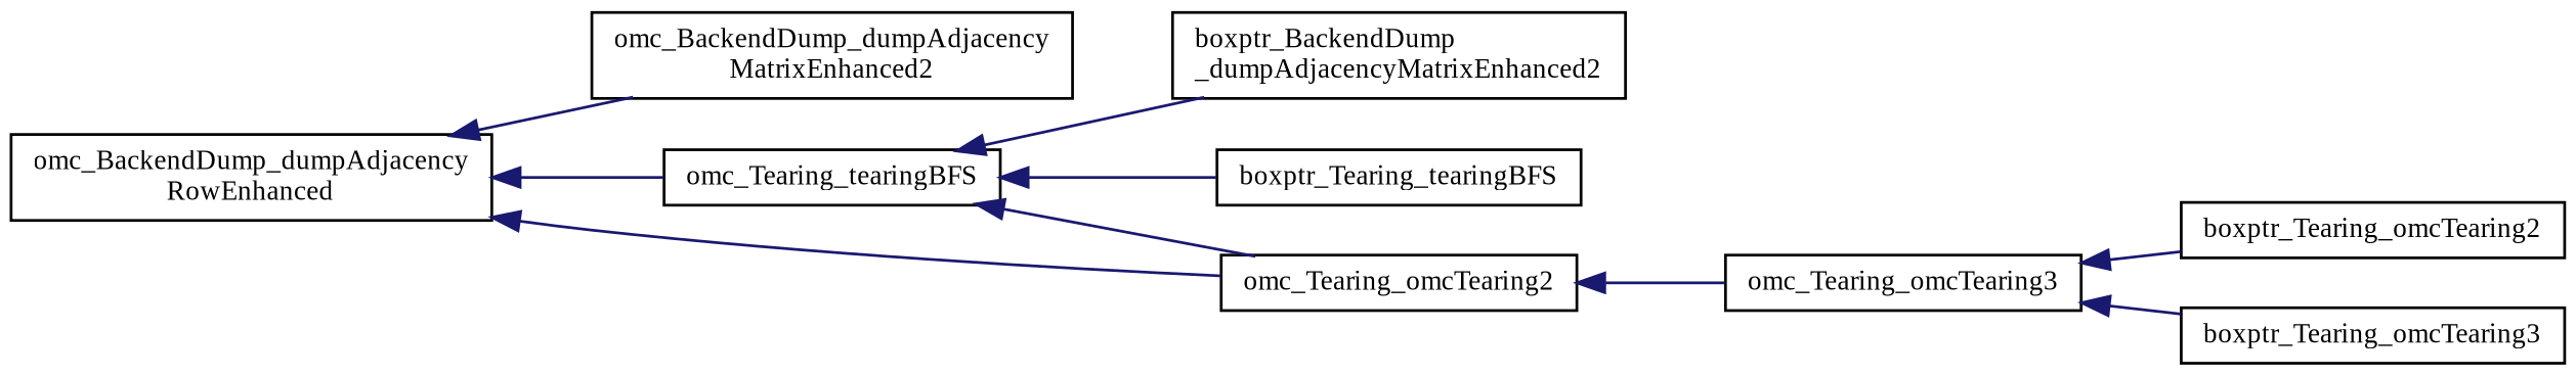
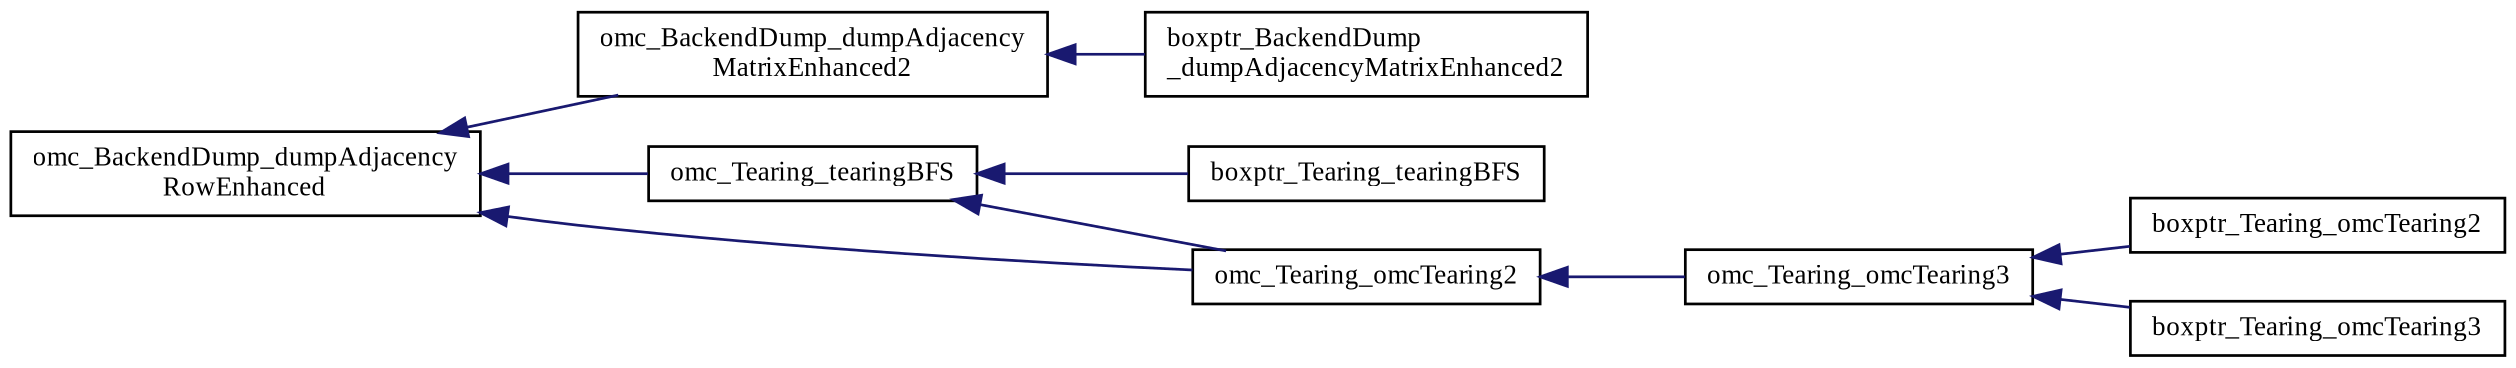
  digraph {
    fontname="Liberation Serif"
    rankdir=LR
    node [color=black fillcolor=white fontname="Liberation Serif" fontsize=10 shape=record style=filled]
    edge [color=midnightblue dir=back fontname="Liberation Serif" fontsize=10 labelfontname=Helvetica labelfontsize=10 style=solid]
    n1 [height=0.2 label="omc_BackendDump_dumpAdjacency\lRowEnhanced" width=0.4]
    n2 [height=0.2 label="omc_BackendDump_dumpAdjacency\lMatrixEnhanced2" width=0.4]
    n3 [height=0.2 label=omc_Tearing_tearingBFS width=0.4]
    n4 [height=0.2 label=omc_Tearing_omcTearing2 width=0.4]
    n5 [height=0.2 label="boxptr_BackendDump\l_dumpAdjacencyMatrixEnhanced2" width=0.4]
    n6 [height=0.2 label=boxptr_Tearing_tearingBFS width=0.4]
    n7 [height=0.2 label=omc_Tearing_omcTearing3 width=0.4]
    n8 [height=0.2 label=boxptr_Tearing_omcTearing2 width=0.4]
    n9 [height=0.2 label=boxptr_Tearing_omcTearing3 width=0.4]
    n1 -> n2
    n1 -> n3
    n1 -> n4
-   n3 -> n5
+   n2 -> n5
    n3 -> n4
    n3 -> n6
    n4 -> n7
    n7 -> n8
    n7 -> n9
  }
